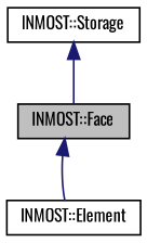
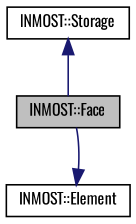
  digraph {
    fontname=Oswald
    node [color=black fillcolor=white fontname=Oswald fontsize=10 shape=record style=filled]
    edge [color=midnightblue dir=back fontname=Oswald fontsize=10 labelfontname=Helvetica labelfontsize=10 style=solid]
    n1 [fillcolor=grey75 fontcolor=black height=0.2 label="INMOST::Face" width=0.4]
    n2 [height=0.2 label="INMOST::Element" width=0.4]
    n3 [height=0.2 label="INMOST::Storage" width=0.4]
-   n1 -> n2
+   n2 -> n1
    n3 -> n1
  }
